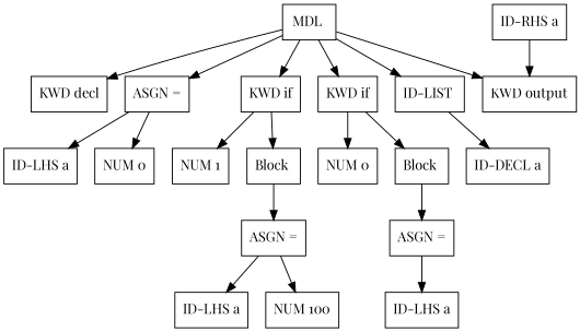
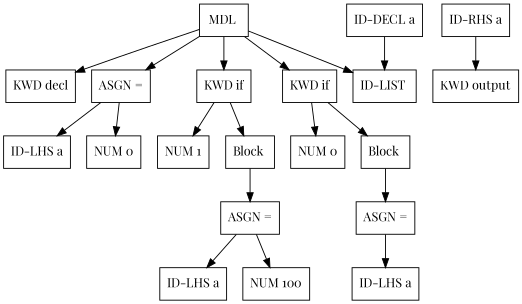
  digraph {
    fontname="Playfair Display"
    node [fontname="Playfair Display" shape=record]
    edge [fontname="Playfair Display"]
    n1 [label="MDL \n" uuid="8ab397bc-0044-4670-8397-23751e081010"]
    n2 [label="KWD decl\n" uuid="8dc7088d-0c46-4f4e-a133-3afe429373f4"]
    n3 [label="ASGN =\n" uuid="6e7b59d9-f24d-4485-957b-4a0d56b17aae"]
    n4 [label="KWD if\n" uuid="41a07370-46a4-4c13-9aa3-e3edb1a88182"]
    n5 [label="KWD if\n" uuid="25c9e1ff-6599-4401-94f7-beb8b4c894f7"]
    n6 [label="KWD output\n" uuid="b6b0edae-a011-4348-b8a6-1b8c0b6f4a35"]
    n7 [label="ID-LIST \n" uuid="b0386927-f9bf-4177-baf2-6fab7d71b475"]
    n8 [label="ID-LHS a\n" uuid="91e8db81-a494-4c17-aeec-ecbe914214a5"]
    n9 [label="NUM 0\n" uuid="31e926fd-eadf-4b36-bfe5-d8cb7b9e5389"]
    n10 [label="NUM 1\n" uuid="4ac4a3e2-6e6d-40ab-8691-8b965a7b83a0"]
    n11 [label="Block \n" uuid="9ac8b0ff-5485-4c0f-bc60-66b3ac2146a9"]
    n12 [label="NUM 0\n" uuid="18a86c17-4b8b-4a3f-83b6-98a728089985"]
    n13 [label="Block \n" uuid="d7866c83-a4f6-4fb2-94d0-0bef783f7ea8"]
    n14 [label="ID-DECL a\n" uuid="00636f86-2a3a-4298-9937-55fd921ffe0d"]
    n15 [label="ASGN =\n" uuid="928c5723-f54b-4280-979b-37e7544bc946"]
    n16 [label="ID-LHS a\n" uuid="eb8be8f5-9fd2-4358-a965-a2f924d3101d"]
    n17 [label="NUM 100\n" uuid="3055dda3-87ed-4295-ab3b-1a3258b41528"]
    n18 [label="ASGN =\n" uuid="80953778-0b19-4d6e-b2fc-4ed0dd9e129a"]
    n19 [label="ID-LHS a\n" uuid="f1a2e8fa-1a30-422d-962d-7e734f102198"]
    n20 [label="ID-RHS a\n" uuid="fc8fb84b-928c-40ad-86e6-e827eb6c02a3"]
    n1 -> n2
    n1 -> n3
    n1 -> n4
    n1 -> n5
-   n1 -> n6
    n1 -> n7
    n3 -> n8
    n3 -> n9
    n4 -> n10
    n4 -> n11
    n5 -> n12
    n5 -> n13
-   n7 -> n14
+   n14 -> n7
    n11 -> n15
    n13 -> n18
    n15 -> n16
    n15 -> n17
    n18 -> n19
    n20 -> n6
  }
